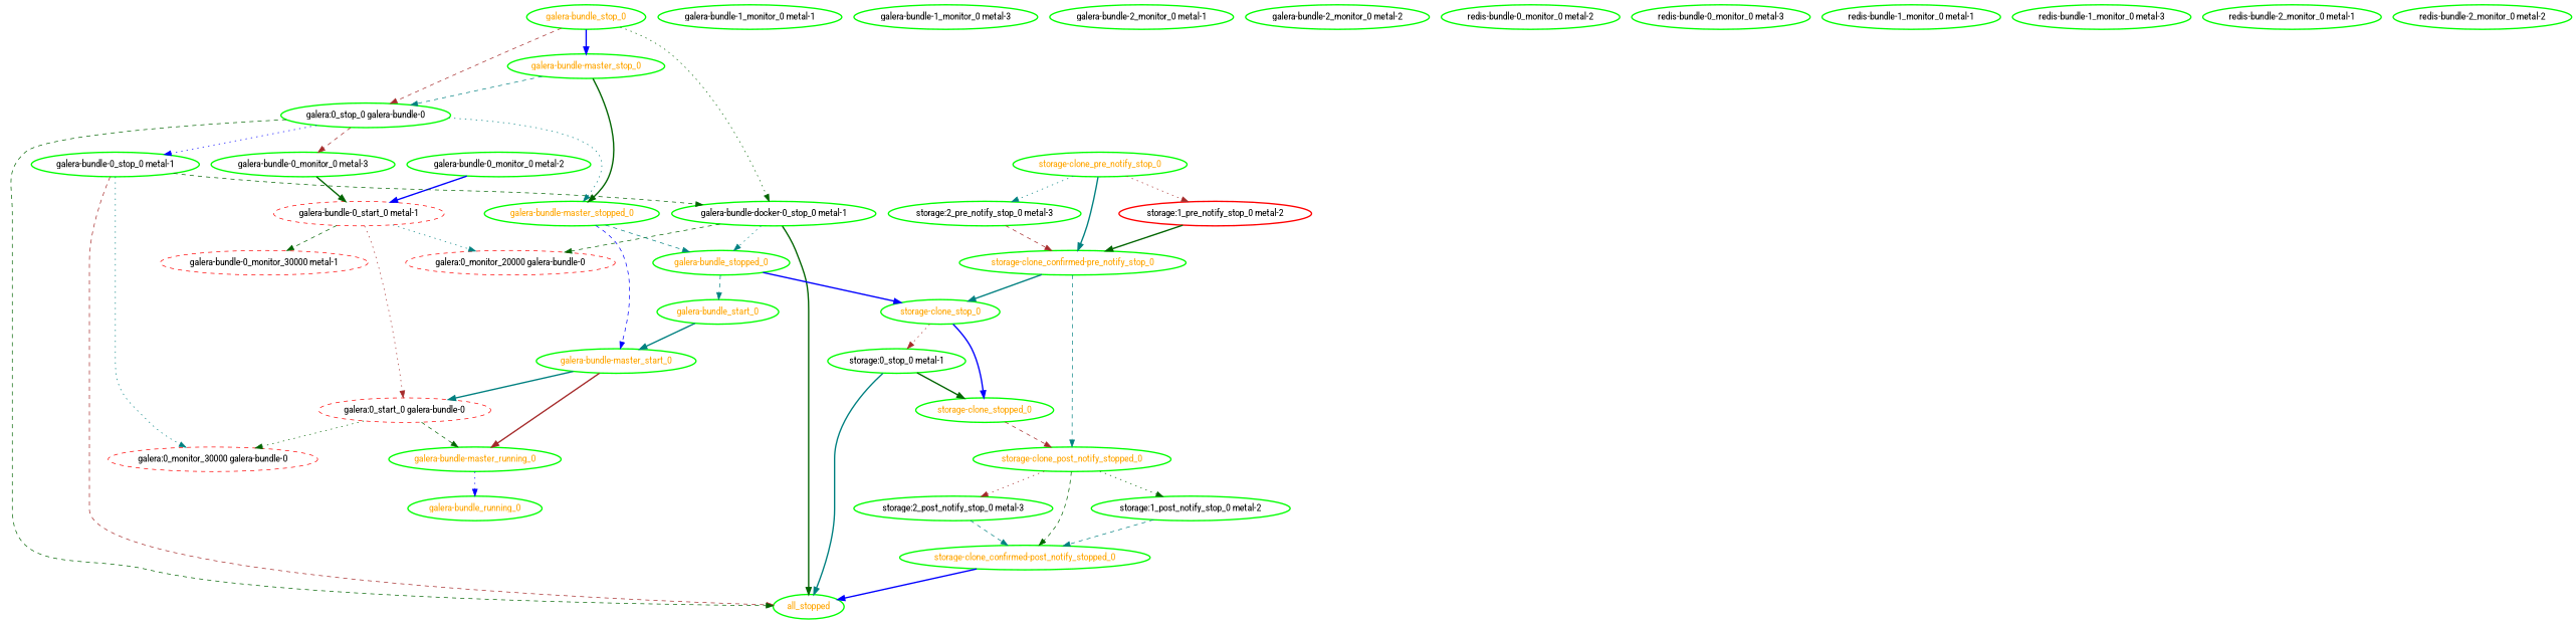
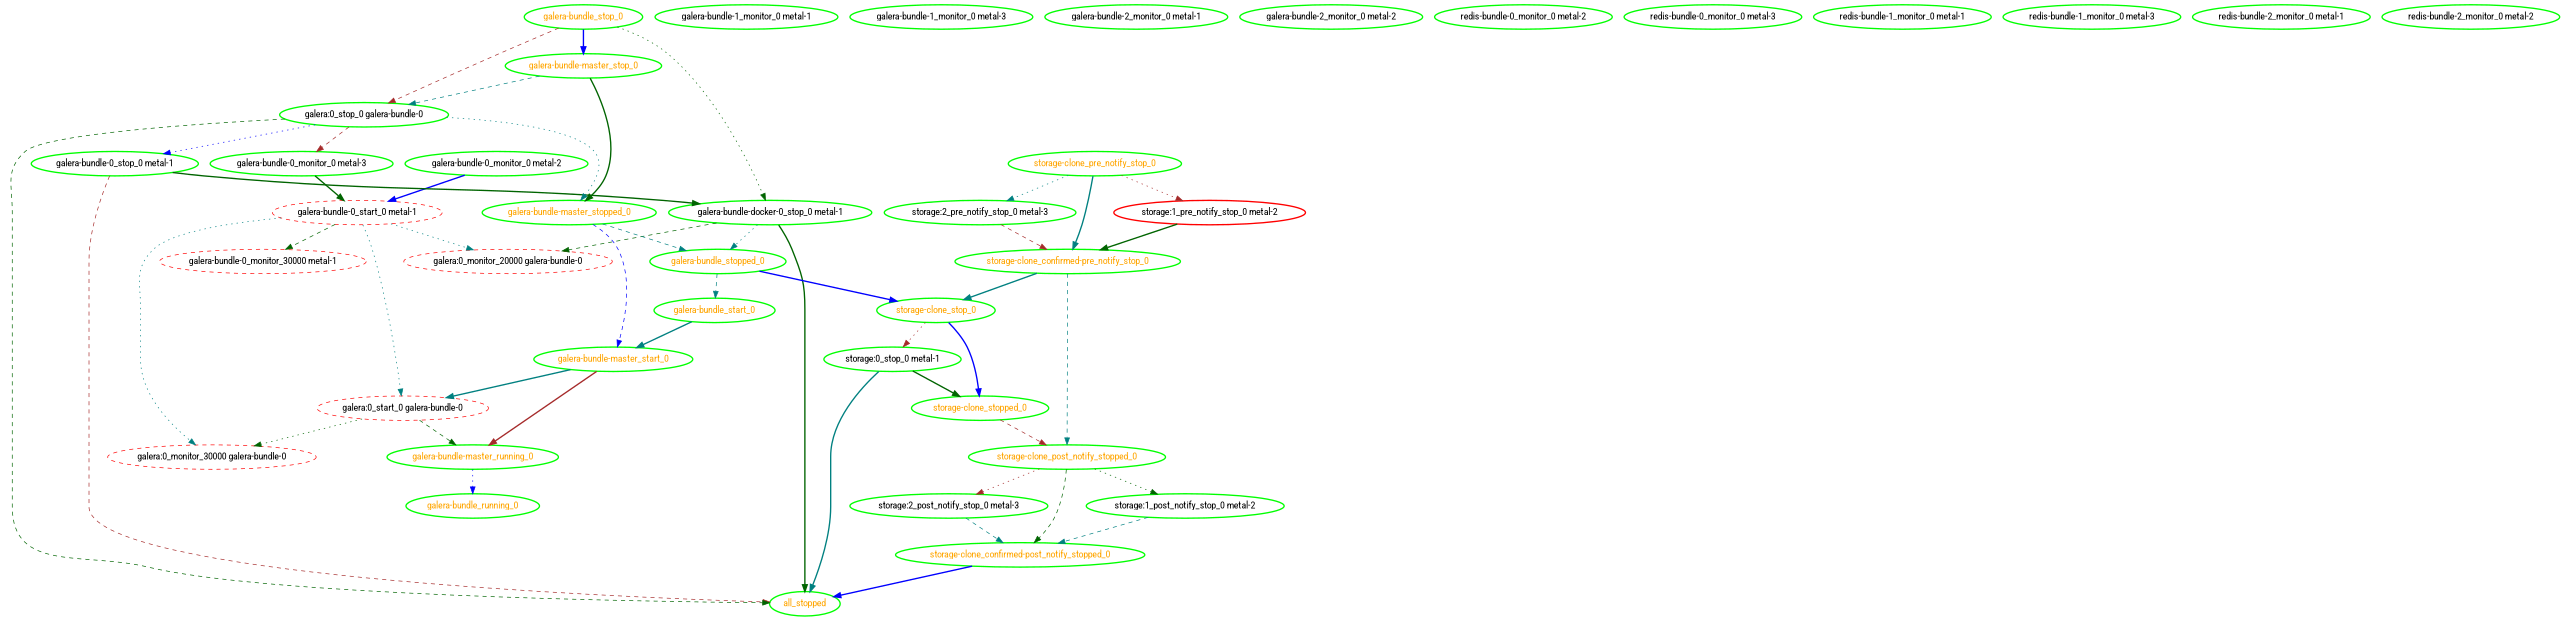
  digraph {
    fontname="Roboto Condensed"
    node [color=green fontcolor=black fontname="Roboto Condensed" style=bold]
    edge [color=teal fontname="Roboto Condensed" style=dashed]
    all_stopped [fontcolor=orange]
    "galera-bundle-0_start_0 metal-1" [color=red style=dashed]
    "galera-bundle-0_monitor_0 metal-2"
    "galera-bundle-0_monitor_30000 metal-1" [color=red style=dashed]
    "galera:0_monitor_20000 galera-bundle-0" [color=red style=dashed]
    "galera:0_monitor_30000 galera-bundle-0" [color=red style=dashed]
    "galera:0_start_0 galera-bundle-0" [color=red style=dashed]
    "galera-bundle-master_running_0" [fontcolor=orange]
    "galera-bundle-0_monitor_0 metal-3"
    "galera-bundle_running_0" [fontcolor=orange]
    "galera-bundle-0_stop_0 metal-1"
    "galera-bundle-docker-0_stop_0 metal-1"
    "galera-bundle_stopped_0" [fontcolor=orange]
    "galera-bundle_start_0" [fontcolor=orange]
    "storage-clone_stop_0" [fontcolor=orange]
    "galera-bundle-1_monitor_0 metal-1"
    "galera-bundle-1_monitor_0 metal-3"
    "galera-bundle-2_monitor_0 metal-1"
    "galera-bundle-2_monitor_0 metal-2"
    "galera-bundle-master_start_0" [fontcolor=orange]
    "storage-clone_stopped_0" [fontcolor=orange]
    "storage:0_stop_0 metal-1"
    "galera-bundle-master_stop_0" [fontcolor=orange]
    "galera-bundle-master_stopped_0" [fontcolor=orange]
    "galera:0_stop_0 galera-bundle-0"
    "galera-bundle_stop_0" [fontcolor=orange]
    "storage-clone_post_notify_stopped_0" [fontcolor=orange]
    "redis-bundle-0_monitor_0 metal-2"
    "redis-bundle-0_monitor_0 metal-3"
    "redis-bundle-1_monitor_0 metal-1"
    "redis-bundle-1_monitor_0 metal-3"
    "redis-bundle-2_monitor_0 metal-1"
    "redis-bundle-2_monitor_0 metal-2"
    "storage-clone_confirmed-post_notify_stopped_0" [fontcolor=orange]
    "storage-clone_confirmed-pre_notify_stop_0" [fontcolor=orange]
    "storage:1_post_notify_stop_0 metal-2"
    "storage:2_post_notify_stop_0 metal-3"
    "storage-clone_pre_notify_stop_0" [fontcolor=orange]
    "storage:1_pre_notify_stop_0 metal-2" [color=red]
    "storage:2_pre_notify_stop_0 metal-3"
    "galera-bundle-0_start_0 metal-1" -> "galera-bundle-0_monitor_30000 metal-1" [color=darkgreen]
    "galera-bundle-0_start_0 metal-1" -> "galera:0_monitor_20000 galera-bundle-0" [style=dotted]
-   "galera-bundle-0_stop_0 metal-1" -> "galera:0_monitor_30000 galera-bundle-0" [style=dotted]
-   "galera-bundle-0_start_0 metal-1" -> "galera:0_start_0 galera-bundle-0" [color=brown style=dotted]
+   "galera-bundle-0_start_0 metal-1" -> "galera:0_monitor_30000 galera-bundle-0" [style=dotted]
+   "galera-bundle-0_start_0 metal-1" -> "galera:0_start_0 galera-bundle-0" [style=dotted]
    "galera-bundle-0_monitor_0 metal-2" -> "galera-bundle-0_start_0 metal-1" [color=blue style=bold]
    "galera:0_start_0 galera-bundle-0" -> "galera:0_monitor_30000 galera-bundle-0" [color=darkgreen style=dotted]
    "galera:0_start_0 galera-bundle-0" -> "galera-bundle-master_running_0" [color=darkgreen]
    "galera-bundle-master_running_0" -> "galera-bundle_running_0" [color=blue style=dotted]
    "galera-bundle-0_monitor_0 metal-3" -> "galera-bundle-0_start_0 metal-1" [color=darkgreen style=bold]
    "galera-bundle-0_stop_0 metal-1" -> all_stopped [color=brown]
-   "galera-bundle-0_stop_0 metal-1" -> "galera-bundle-docker-0_stop_0 metal-1" [color=darkgreen]
+   "galera-bundle-0_stop_0 metal-1" -> "galera-bundle-docker-0_stop_0 metal-1" [color=darkgreen style=bold]
    "galera-bundle-docker-0_stop_0 metal-1" -> all_stopped [color=darkgreen style=bold]
    "galera-bundle-docker-0_stop_0 metal-1" -> "galera:0_monitor_20000 galera-bundle-0" [color=darkgreen]
    "galera-bundle-docker-0_stop_0 metal-1" -> "galera-bundle_stopped_0" [style=dotted]
    "galera-bundle_stopped_0" -> "galera-bundle_start_0"
    "galera-bundle_stopped_0" -> "storage-clone_stop_0" [color=blue style=bold]
    "galera-bundle_start_0" -> "galera-bundle-master_start_0" [style=bold]
    "storage-clone_stop_0" -> "storage-clone_stopped_0" [color=blue style=bold]
    "storage-clone_stop_0" -> "storage:0_stop_0 metal-1" [color=brown style=dotted]
    "galera-bundle-master_start_0" -> "galera:0_start_0 galera-bundle-0" [style=bold]
    "galera-bundle-master_start_0" -> "galera-bundle-master_running_0" [color=brown style=bold]
    "storage-clone_stopped_0" -> "storage-clone_post_notify_stopped_0" [color=brown]
    "storage:0_stop_0 metal-1" -> all_stopped [style=bold]
    "storage:0_stop_0 metal-1" -> "storage-clone_stopped_0" [color=darkgreen style=bold]
    "galera-bundle-master_stop_0" -> "galera-bundle-master_stopped_0" [color=darkgreen style=bold]
    "galera-bundle-master_stop_0" -> "galera:0_stop_0 galera-bundle-0"
    "galera-bundle-master_stopped_0" -> "galera-bundle_stopped_0"
    "galera-bundle-master_stopped_0" -> "galera-bundle-master_start_0" [color=blue]
    "galera:0_stop_0 galera-bundle-0" -> all_stopped [color=darkgreen]
    "galera:0_stop_0 galera-bundle-0" -> "galera-bundle-0_monitor_0 metal-3" [color=brown]
    "galera:0_stop_0 galera-bundle-0" -> "galera-bundle-0_stop_0 metal-1" [color=blue style=dotted]
    "galera:0_stop_0 galera-bundle-0" -> "galera-bundle-master_stopped_0" [style=dotted]
    "galera-bundle_stop_0" -> "galera-bundle-docker-0_stop_0 metal-1" [color=darkgreen style=dotted]
    "galera-bundle_stop_0" -> "galera-bundle-master_stop_0" [color=blue style=bold]
    "galera-bundle_stop_0" -> "galera:0_stop_0 galera-bundle-0" [color=brown]
    "storage-clone_post_notify_stopped_0" -> "storage-clone_confirmed-post_notify_stopped_0" [color=darkgreen]
    "storage-clone_post_notify_stopped_0" -> "storage:1_post_notify_stop_0 metal-2" [color=darkgreen style=dotted]
    "storage-clone_post_notify_stopped_0" -> "storage:2_post_notify_stop_0 metal-3" [color=brown style=dotted]
    "storage-clone_confirmed-post_notify_stopped_0" -> all_stopped [color=blue style=bold]
    "storage-clone_confirmed-pre_notify_stop_0" -> "storage-clone_stop_0" [style=bold]
    "storage-clone_confirmed-pre_notify_stop_0" -> "storage-clone_post_notify_stopped_0"
    "storage:1_post_notify_stop_0 metal-2" -> "storage-clone_confirmed-post_notify_stopped_0"
    "storage:2_post_notify_stop_0 metal-3" -> "storage-clone_confirmed-post_notify_stopped_0"
    "storage-clone_pre_notify_stop_0" -> "storage-clone_confirmed-pre_notify_stop_0" [style=bold]
    "storage-clone_pre_notify_stop_0" -> "storage:1_pre_notify_stop_0 metal-2" [color=brown style=dotted]
    "storage-clone_pre_notify_stop_0" -> "storage:2_pre_notify_stop_0 metal-3" [style=dotted]
    "storage:1_pre_notify_stop_0 metal-2" -> "storage-clone_confirmed-pre_notify_stop_0" [color=darkgreen style=bold]
    "storage:2_pre_notify_stop_0 metal-3" -> "storage-clone_confirmed-pre_notify_stop_0" [color=brown]
  }
